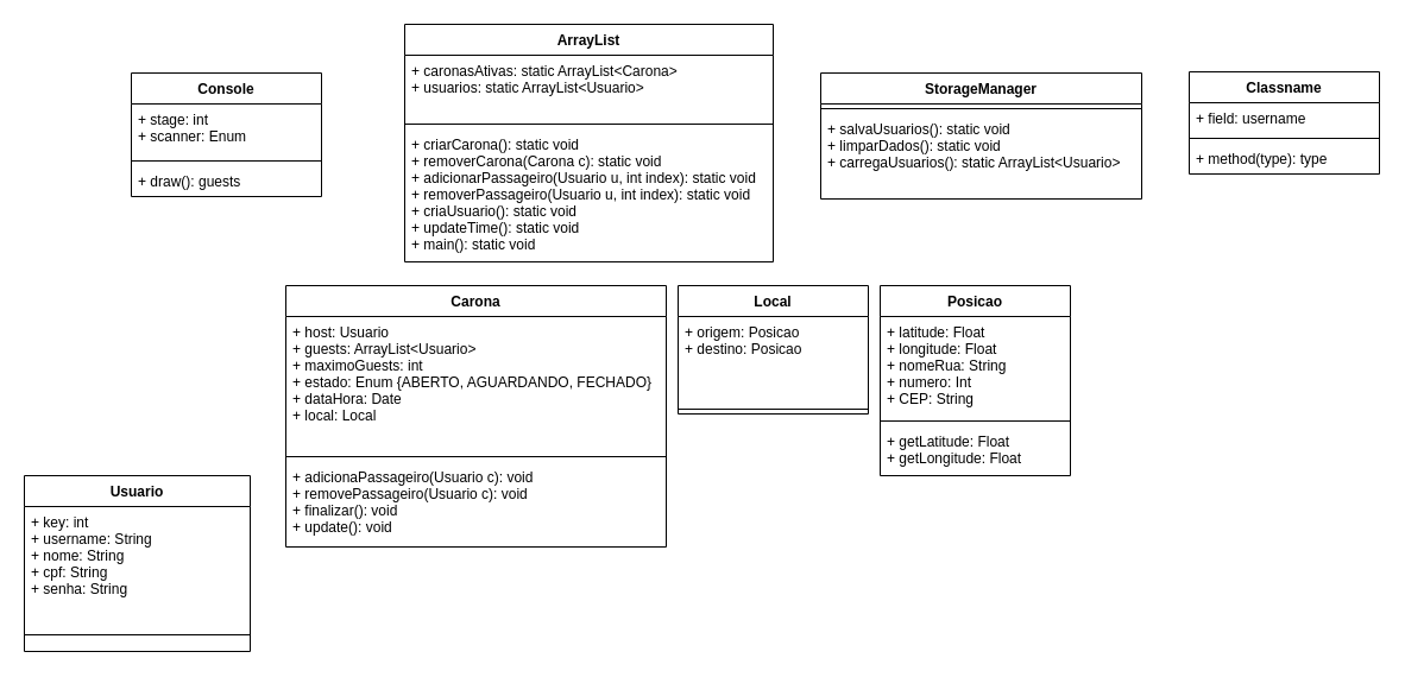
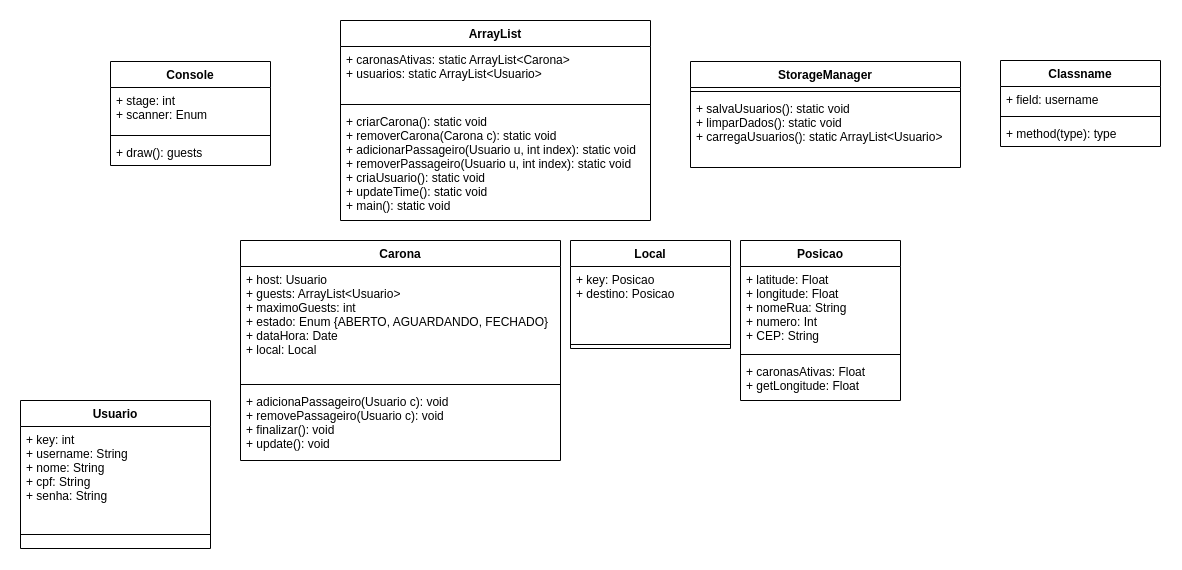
  <mxCell id="0" />
  <mxCell id="1" parent="0" />
  <mxCell id="2" value="Carona" style="swimlane;fontStyle=1;align=center;verticalAlign=top;childLayout=stackLayout;horizontal=1;startSize=26;horizontalStack=0;resizeParent=1;resizeParentMax=0;resizeLast=0;collapsible=1;marginBottom=0;" parent="1" vertex="1"><mxGeometry x="240" y="240" width="320" height="220" as="geometry" /></mxCell>
  <mxCell id="3" value="+ host: Usuario&#10;+ guests: ArrayList&lt;Usuario&gt;&#10;+ maximoGuests: int&#10;+ estado: Enum {ABERTO, AGUARDANDO, FECHADO}&#10;+ dataHora: Date&#10;+ local: Local" style="text;strokeColor=none;fillColor=none;align=left;verticalAlign=top;spacingLeft=4;spacingRight=4;overflow=hidden;rotatable=0;points=[[0,0.5],[1,0.5]];portConstraint=eastwest;" parent="2" vertex="1"><mxGeometry y="26" width="320" height="114" as="geometry" /></mxCell>
  <mxCell id="4" value="" style="line;strokeWidth=1;fillColor=none;align=left;verticalAlign=middle;spacingTop=-1;spacingLeft=3;spacingRight=3;rotatable=0;labelPosition=right;points=[];portConstraint=eastwest;" parent="2" vertex="1"><mxGeometry y="140" width="320" height="8" as="geometry" /></mxCell>
  <mxCell id="5" value="+ adicionaPassageiro(Usuario c): void&#10;+ removePassageiro(Usuario c): void&#10;+ finalizar(): void&#10;+ update(): void" style="text;strokeColor=none;fillColor=none;align=left;verticalAlign=top;spacingLeft=4;spacingRight=4;overflow=hidden;rotatable=0;points=[[0,0.5],[1,0.5]];portConstraint=eastwest;" parent="2" vertex="1"><mxGeometry y="148" width="320" height="72" as="geometry" /></mxCell>
  <mxCell id="6" value="Usuario" style="swimlane;fontStyle=1;align=center;verticalAlign=top;childLayout=stackLayout;horizontal=1;startSize=26;horizontalStack=0;resizeParent=1;resizeParentMax=0;resizeLast=0;collapsible=1;marginBottom=0;" parent="1" vertex="1"><mxGeometry x="20" y="400" width="190" height="148" as="geometry" /></mxCell>
  <mxCell id="7" value="+ key: int&#10;+ username: String&#10;+ nome: String&#10;+ cpf: String&#10;+ senha: String" style="text;strokeColor=none;fillColor=none;align=left;verticalAlign=top;spacingLeft=4;spacingRight=4;overflow=hidden;rotatable=0;points=[[0,0.5],[1,0.5]];portConstraint=eastwest;" parent="6" vertex="1"><mxGeometry y="26" width="190" height="94" as="geometry" /></mxCell>
  <mxCell id="8" value="" style="line;strokeWidth=1;fillColor=none;align=left;verticalAlign=middle;spacingTop=-1;spacingLeft=3;spacingRight=3;rotatable=0;labelPosition=right;points=[];portConstraint=eastwest;" parent="6" vertex="1"><mxGeometry y="120" width="190" height="28" as="geometry" /></mxCell>
  <mxCell id="9" value="Local" style="swimlane;fontStyle=1;align=center;verticalAlign=top;childLayout=stackLayout;horizontal=1;startSize=26;horizontalStack=0;resizeParent=1;resizeParentMax=0;resizeLast=0;collapsible=1;marginBottom=0;" parent="1" vertex="1"><mxGeometry x="570" y="240" width="160" height="108" as="geometry" /></mxCell>
- <mxCell id="10" value="+ origem: Posicao&#10;+ destino: Posicao" style="text;strokeColor=none;fillColor=none;align=left;verticalAlign=top;spacingLeft=4;spacingRight=4;overflow=hidden;rotatable=0;points=[[0,0.5],[1,0.5]];portConstraint=eastwest;" parent="9" vertex="1"><mxGeometry y="26" width="160" height="74" as="geometry" /></mxCell>
+ <mxCell id="10" value="+ key: Posicao&#10;+ destino: Posicao" style="text;strokeColor=none;fillColor=none;align=left;verticalAlign=top;spacingLeft=4;spacingRight=4;overflow=hidden;rotatable=0;points=[[0,0.5],[1,0.5]];portConstraint=eastwest;" parent="9" vertex="1"><mxGeometry y="26" width="160" height="74" as="geometry" /></mxCell>
  <mxCell id="11" value="" style="line;strokeWidth=1;fillColor=none;align=left;verticalAlign=middle;spacingTop=-1;spacingLeft=3;spacingRight=3;rotatable=0;labelPosition=right;points=[];portConstraint=eastwest;" parent="9" vertex="1"><mxGeometry y="100" width="160" height="8" as="geometry" /></mxCell>
  <mxCell id="12" value="Posicao" style="swimlane;fontStyle=1;align=center;verticalAlign=top;childLayout=stackLayout;horizontal=1;startSize=26;horizontalStack=0;resizeParent=1;resizeParentMax=0;resizeLast=0;collapsible=1;marginBottom=0;" parent="1" vertex="1"><mxGeometry x="740" y="240" width="160" height="160" as="geometry" /></mxCell>
  <mxCell id="13" value="+ latitude: Float&#10;+ longitude: Float&#10;+ nomeRua: String&#10;+ numero: Int&#10;+ CEP: String" style="text;strokeColor=none;fillColor=none;align=left;verticalAlign=top;spacingLeft=4;spacingRight=4;overflow=hidden;rotatable=0;points=[[0,0.5],[1,0.5]];portConstraint=eastwest;" parent="12" vertex="1"><mxGeometry y="26" width="160" height="84" as="geometry" /></mxCell>
  <mxCell id="14" value="" style="line;strokeWidth=1;fillColor=none;align=left;verticalAlign=middle;spacingTop=-1;spacingLeft=3;spacingRight=3;rotatable=0;labelPosition=right;points=[];portConstraint=eastwest;" parent="12" vertex="1"><mxGeometry y="110" width="160" height="8" as="geometry" /></mxCell>
- <mxCell id="15" value="+ getLatitude: Float&#10;+ getLongitude: Float" style="text;strokeColor=none;fillColor=none;align=left;verticalAlign=top;spacingLeft=4;spacingRight=4;overflow=hidden;rotatable=0;points=[[0,0.5],[1,0.5]];portConstraint=eastwest;" parent="12" vertex="1"><mxGeometry y="118" width="160" height="42" as="geometry" /></mxCell>
+ <mxCell id="15" value="+ caronasAtivas: Float&#10;+ getLongitude: Float" style="text;strokeColor=none;fillColor=none;align=left;verticalAlign=top;spacingLeft=4;spacingRight=4;overflow=hidden;rotatable=0;points=[[0,0.5],[1,0.5]];portConstraint=eastwest;" parent="12" vertex="1"><mxGeometry y="118" width="160" height="42" as="geometry" /></mxCell>
  <mxCell id="16" value="ArrayList" style="swimlane;fontStyle=1;align=center;verticalAlign=top;childLayout=stackLayout;horizontal=1;startSize=26;horizontalStack=0;resizeParent=1;resizeParentMax=0;resizeLast=0;collapsible=1;marginBottom=0;" parent="1" vertex="1"><mxGeometry x="340" width="310" height="200" as="geometry" y="20" /></mxCell>
  <mxCell id="17" value="+ caronasAtivas: static ArrayList&lt;Carona&gt;&#10;+ usuarios: static ArrayList&lt;Usuario&gt;" style="text;strokeColor=none;fillColor=none;align=left;verticalAlign=top;spacingLeft=4;spacingRight=4;overflow=hidden;rotatable=0;points=[[0,0.5],[1,0.5]];portConstraint=eastwest;" parent="16" vertex="1"><mxGeometry y="26" width="310" height="54" as="geometry" /></mxCell>
  <mxCell id="18" value="" style="line;strokeWidth=1;fillColor=none;align=left;verticalAlign=middle;spacingTop=-1;spacingLeft=3;spacingRight=3;rotatable=0;labelPosition=right;points=[];portConstraint=eastwest;" parent="16" vertex="1"><mxGeometry y="80" width="310" height="8" as="geometry" /></mxCell>
  <mxCell id="19" value="+ criarCarona(): static void&#10;+ removerCarona(Carona c): static void&#10;+ adicionarPassageiro(Usuario u, int index): static void&#10;+ removerPassageiro(Usuario u, int index): static void&#10;+ criaUsuario(): static void&#10;+ updateTime(): static void&#10;+ main(): static void" style="text;strokeColor=none;fillColor=none;align=left;verticalAlign=top;spacingLeft=4;spacingRight=4;overflow=hidden;rotatable=0;points=[[0,0.5],[1,0.5]];portConstraint=eastwest;" parent="16" vertex="1"><mxGeometry y="88" width="310" height="112" as="geometry" /></mxCell>
  <mxCell id="20" value="Console" style="swimlane;fontStyle=1;align=center;verticalAlign=top;childLayout=stackLayout;horizontal=1;startSize=26;horizontalStack=0;resizeParent=1;resizeParentMax=0;resizeLast=0;collapsible=1;marginBottom=0;" parent="1" vertex="1"><mxGeometry x="110" y="61" width="160" height="104" as="geometry" /></mxCell>
  <mxCell id="21" value="+ stage: int&#10;+ scanner: Enum" style="text;strokeColor=none;fillColor=none;align=left;verticalAlign=top;spacingLeft=4;spacingRight=4;overflow=hidden;rotatable=0;points=[[0,0.5],[1,0.5]];portConstraint=eastwest;" parent="20" vertex="1"><mxGeometry y="26" width="160" height="44" as="geometry" /></mxCell>
  <mxCell id="22" value="" style="line;strokeWidth=1;fillColor=none;align=left;verticalAlign=middle;spacingTop=-1;spacingLeft=3;spacingRight=3;rotatable=0;labelPosition=right;points=[];portConstraint=eastwest;" parent="20" vertex="1"><mxGeometry y="70" width="160" height="8" as="geometry" /></mxCell>
  <mxCell id="23" value="+ draw(): guests" style="text;strokeColor=none;fillColor=none;align=left;verticalAlign=top;spacingLeft=4;spacingRight=4;overflow=hidden;rotatable=0;points=[[0,0.5],[1,0.5]];portConstraint=eastwest;" parent="20" vertex="1"><mxGeometry y="78" width="160" height="26" as="geometry" /></mxCell>
  <mxCell id="24" value="StorageManager" style="swimlane;fontStyle=1;align=center;verticalAlign=top;childLayout=stackLayout;horizontal=1;startSize=26;horizontalStack=0;resizeParent=1;resizeParentMax=0;resizeLast=0;collapsible=1;marginBottom=0;" parent="1" vertex="1"><mxGeometry x="690" y="61" width="270" height="106" as="geometry" /></mxCell>
  <mxCell id="25" value="" style="line;strokeWidth=1;fillColor=none;align=left;verticalAlign=middle;spacingTop=-1;spacingLeft=3;spacingRight=3;rotatable=0;labelPosition=right;points=[];portConstraint=eastwest;" parent="24" vertex="1"><mxGeometry y="26" width="270" height="8" as="geometry" /></mxCell>
  <mxCell id="26" value="+ salvaUsuarios(): static void&#10;+ limparDados(): static void&#10;+ carregaUsuarios(): static ArrayList&lt;Usuario&gt;" style="text;strokeColor=none;fillColor=none;align=left;verticalAlign=top;spacingLeft=4;spacingRight=4;overflow=hidden;rotatable=0;points=[[0,0.5],[1,0.5]];portConstraint=eastwest;" parent="24" vertex="1"><mxGeometry y="34" width="270" height="72" as="geometry" /></mxCell>
  <mxCell id="27" value="Classname" style="swimlane;fontStyle=1;align=center;verticalAlign=top;childLayout=stackLayout;horizontal=1;startSize=26;horizontalStack=0;resizeParent=1;resizeParentMax=0;resizeLast=0;collapsible=1;marginBottom=0;" parent="1" vertex="1"><mxGeometry x="1000" y="60" width="160" height="86" as="geometry" /></mxCell>
  <mxCell id="28" value="+ field: username" style="text;strokeColor=none;fillColor=none;align=left;verticalAlign=top;spacingLeft=4;spacingRight=4;overflow=hidden;rotatable=0;points=[[0,0.5],[1,0.5]];portConstraint=eastwest;" parent="27" vertex="1"><mxGeometry y="26" width="160" height="26" as="geometry" /></mxCell>
  <mxCell id="29" value="" style="line;strokeWidth=1;fillColor=none;align=left;verticalAlign=middle;spacingTop=-1;spacingLeft=3;spacingRight=3;rotatable=0;labelPosition=right;points=[];portConstraint=eastwest;" parent="27" vertex="1"><mxGeometry y="52" width="160" height="8" as="geometry" /></mxCell>
  <mxCell id="30" value="+ method(type): type" style="text;strokeColor=none;fillColor=none;align=left;verticalAlign=top;spacingLeft=4;spacingRight=4;overflow=hidden;rotatable=0;points=[[0,0.5],[1,0.5]];portConstraint=eastwest;" parent="27" vertex="1"><mxGeometry y="60" width="160" height="26" as="geometry" /></mxCell>
